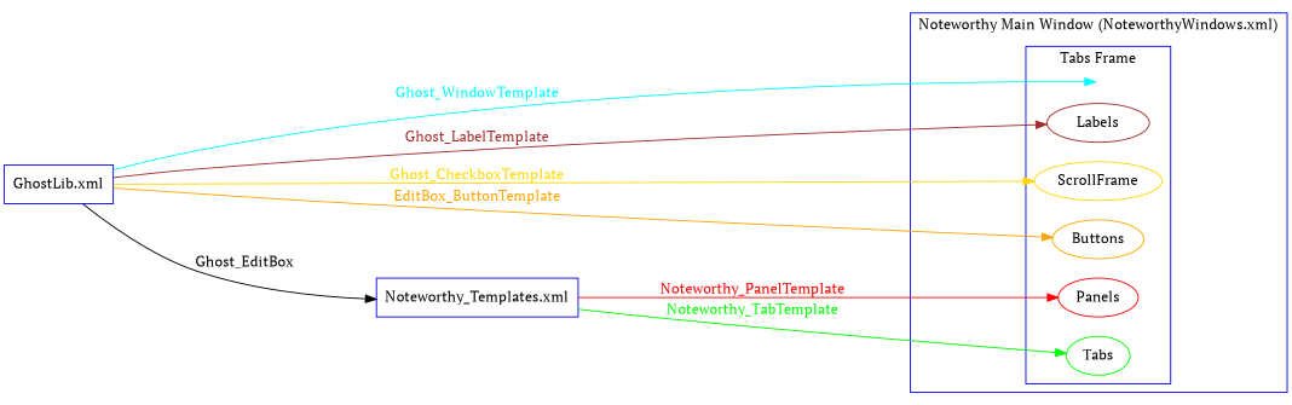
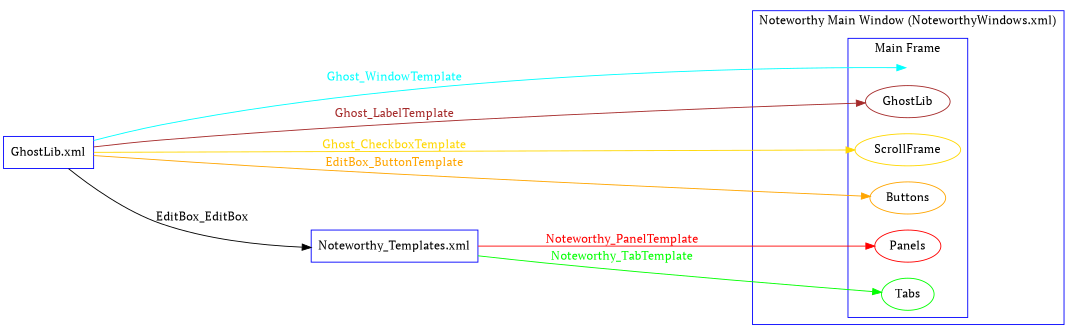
  digraph {
    compound=true
    fontname="PT Serif"
    rankdir=LR
    ranksep=2.1
    node [color=blue fontname="PT Serif"]
    edge [fontname="PT Serif"]
    n1 [color=cyan label="Main frame" shape=point style=invis]
-   n2 [color=brown label=Labels]
+   n2 [color=brown label=GhostLib]
    n3 [color=red label=Panels]
    n4 [color=gold label=ScrollFrame]
    n5 [color=orange label=Buttons]
    n6 [color=green label=Tabs]
    n7 [label="GhostLib.xml" shape=box]
    n8 [label="Noteworthy_Templates.xml" shape=box]
    subgraph cluster_1 {
      color=blue
      label="Noteworthy Main Window (NoteworthyWindows.xml)"
      subgraph cluster_2 {
        color=blue
-       label="Tabs Frame"
+       label="Main Frame"
        n1
        n2
        n3
        n4
        n5
        n6
      }
    }
    n7 -> n1 [color=cyan fontcolor=cyan label=Ghost_WindowTemplate]
    n7 -> n2 [color=brown fontcolor=brown label=Ghost_LabelTemplate]
    n7 -> n4 [color=gold fontcolor=gold label=Ghost_CheckboxTemplate]
    n7 -> n5 [color=orange fontcolor=orange label=EditBox_ButtonTemplate]
-   n7 -> n8 [color=black fontcolor=black label=Ghost_EditBox]
+   n7 -> n8 [color=black fontcolor=black label=EditBox_EditBox]
    n8 -> n3 [color=red fontcolor=red label=Noteworthy_PanelTemplate]
    n8 -> n6 [color=green fontcolor=green label=Noteworthy_TabTemplate]
  }
